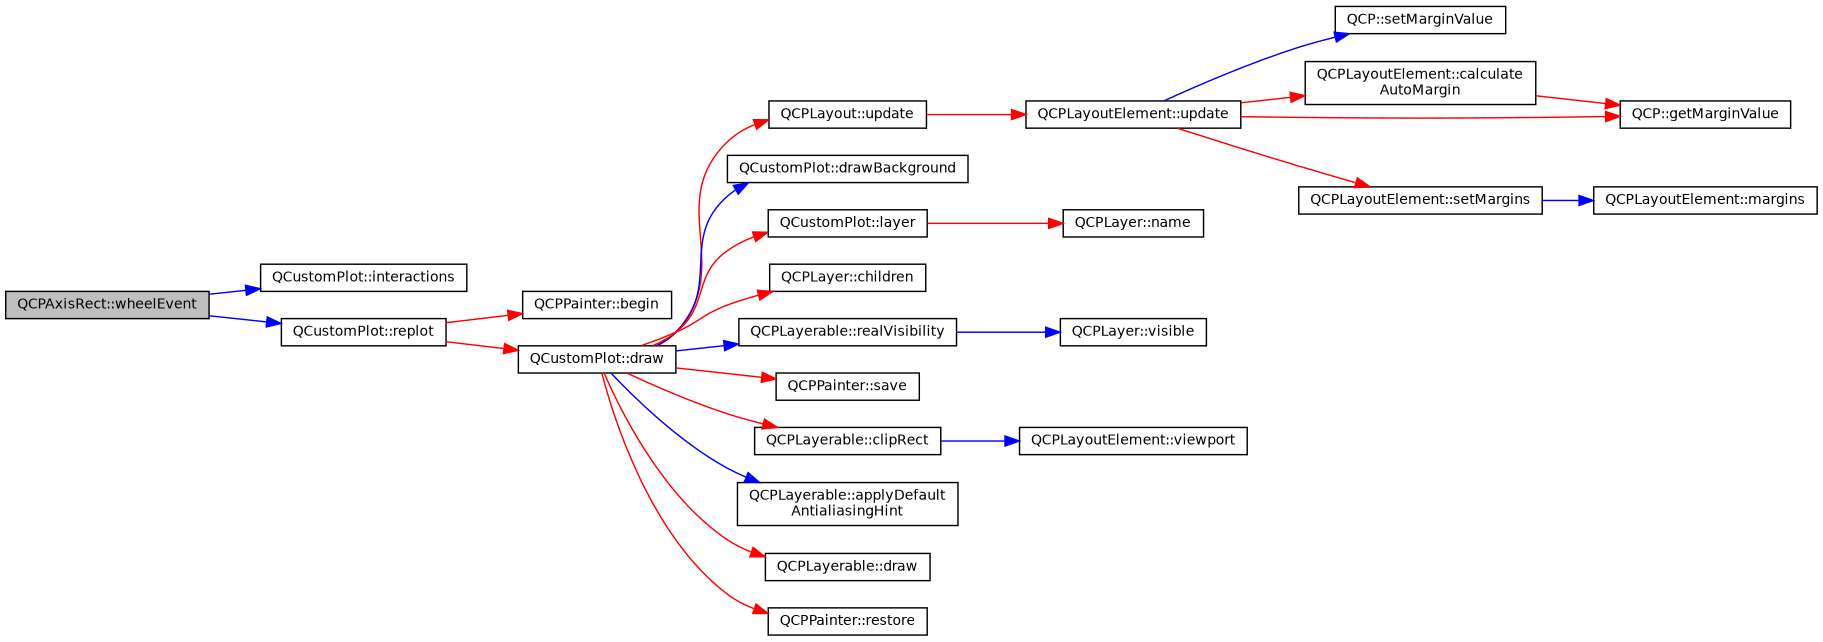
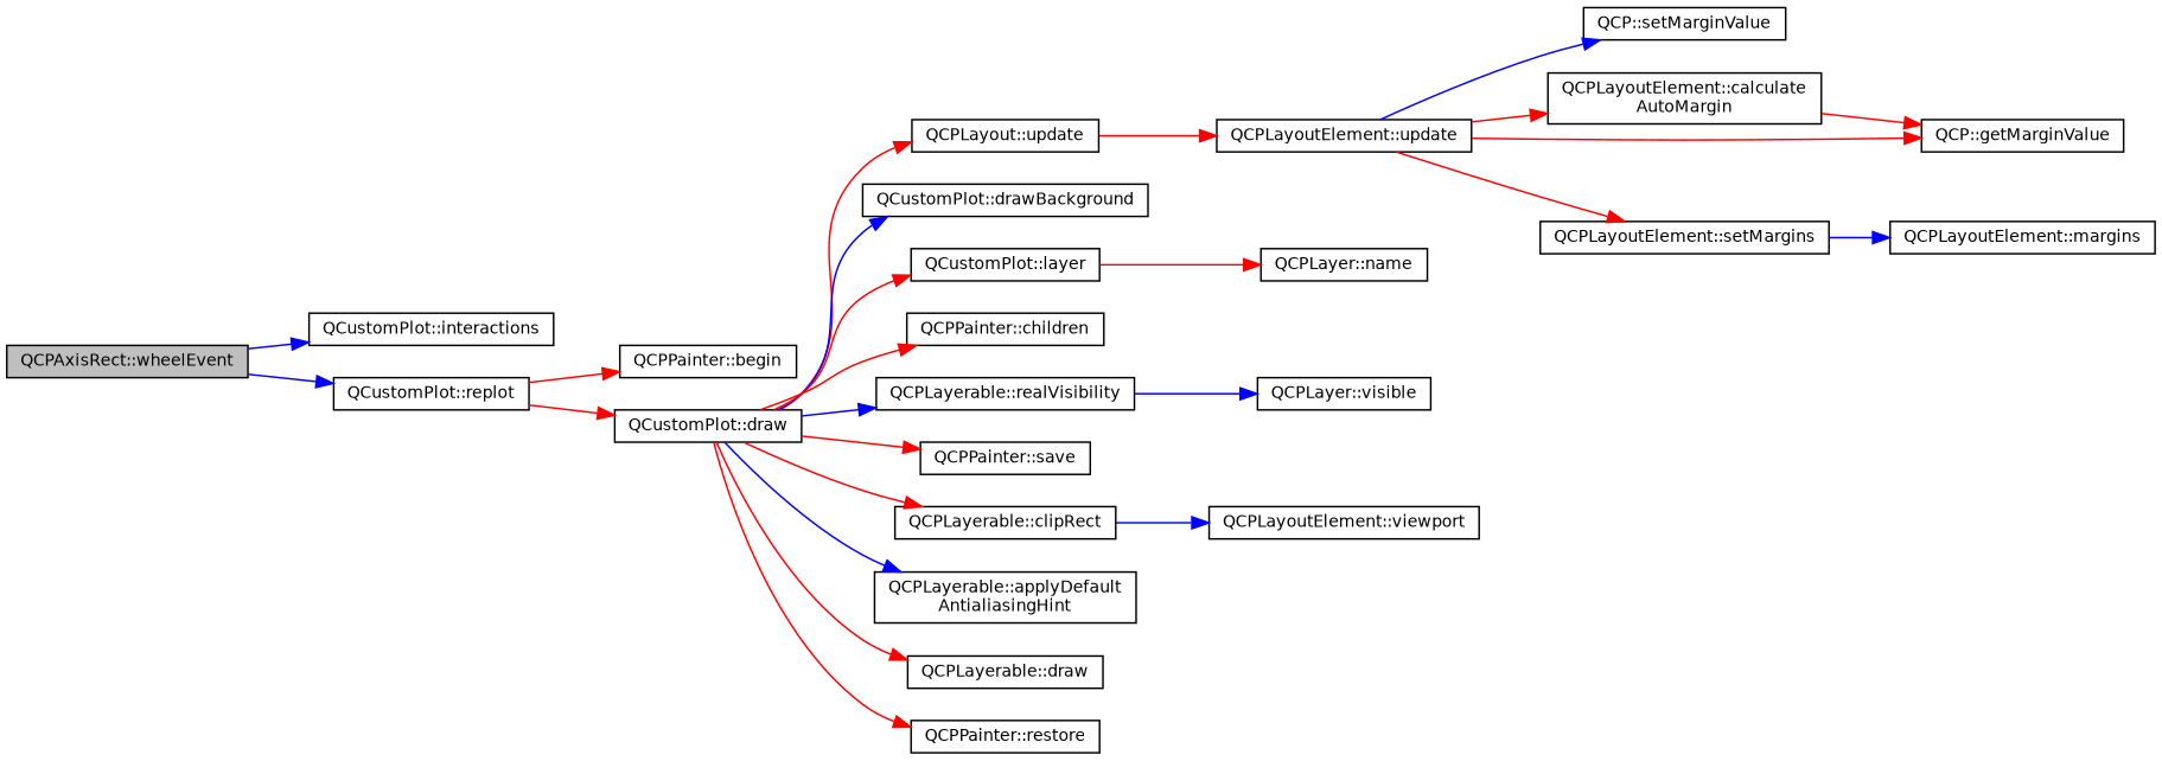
  digraph {
    rankdir=LR
    node [color=black fillcolor=white fontname=Helvetica fontsize=10 shape=record style=filled]
    edge [color=red fontname=Helvetica fontsize=10 labelfontname=Helvetica labelfontsize=10 style=solid]
    n1 [fillcolor=grey75 fontcolor=black height=0.2 label="QCPAxisRect::wheelEvent" width=0.4]
    n2 [height=0.2 label="QCustomPlot::interactions" width=0.4]
    n3 [height=0.2 label="QCustomPlot::replot" width=0.4]
    n4 [height=0.2 label="QCPPainter::begin" width=0.4]
    n5 [height=0.2 label="QCustomPlot::draw" width=0.4]
    n6 [height=0.2 label="QCPLayout::update" width=0.4]
    n7 [height=0.2 label="QCustomPlot::drawBackground" width=0.4]
    n8 [height=0.2 label="QCustomPlot::layer" width=0.4]
-   n9 [height=0.2 label="QCPLayer::children" width=0.4]
+   n9 [height=0.2 label="QCPPainter::children" width=0.4]
    n10 [height=0.2 label="QCPLayerable::realVisibility" width=0.4]
    n11 [height=0.2 label="QCPPainter::save" width=0.4]
    n12 [height=0.2 label="QCPLayerable::clipRect" width=0.4]
    n13 [height=0.2 label="QCPLayerable::applyDefault\lAntialiasingHint" width=0.4]
    n14 [height=0.2 label="QCPLayerable::draw" width=0.4]
    n15 [height=0.2 label="QCPPainter::restore" width=0.4]
    n16 [height=0.2 label="QCPLayoutElement::update" width=0.4]
    n17 [height=0.2 label="QCPLayer::name" width=0.4]
    n18 [height=0.2 label="QCPLayer::visible" width=0.4]
    n19 [height=0.2 label="QCPLayoutElement::viewport" width=0.4]
    n20 [height=0.2 label="QCP::setMarginValue" width=0.4]
    n21 [height=0.2 label="QCPLayoutElement::calculate\lAutoMargin" width=0.4]
    n22 [height=0.2 label="QCP::getMarginValue" width=0.4]
    n23 [height=0.2 label="QCPLayoutElement::setMargins" width=0.4]
    n24 [height=0.2 label="QCPLayoutElement::margins" width=0.4]
    n1 -> n2 [color=blue]
    n1 -> n3 [color=blue]
    n3 -> n4
    n3 -> n5
    n5 -> n6
    n5 -> n7 [color=blue]
    n5 -> n8
    n5 -> n9
    n5 -> n10 [color=blue]
    n5 -> n11
    n5 -> n12
    n5 -> n13 [color=blue]
    n5 -> n14
    n5 -> n15
    n6 -> n16
    n8 -> n17
    n10 -> n18 [color=blue]
    n12 -> n19 [color=blue]
    n16 -> n20 [color=blue]
    n16 -> n21
    n16 -> n22
    n16 -> n23
    n21 -> n22
    n23 -> n24 [color=blue]
  }
